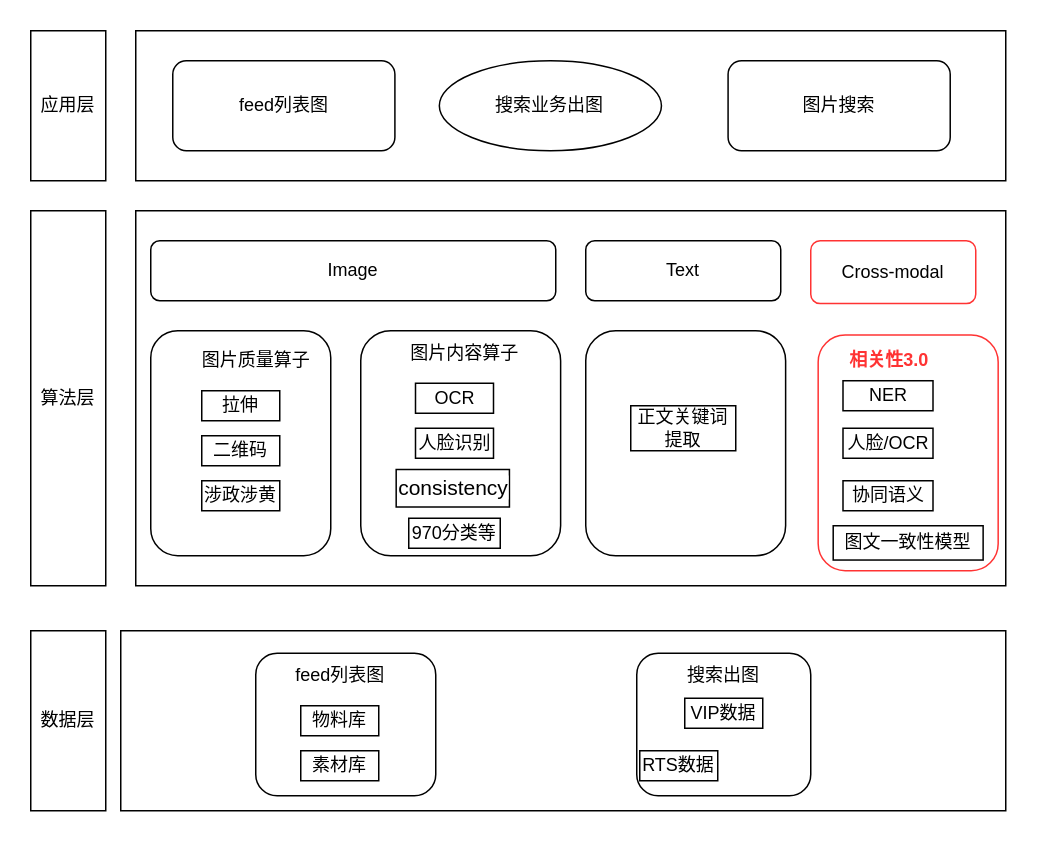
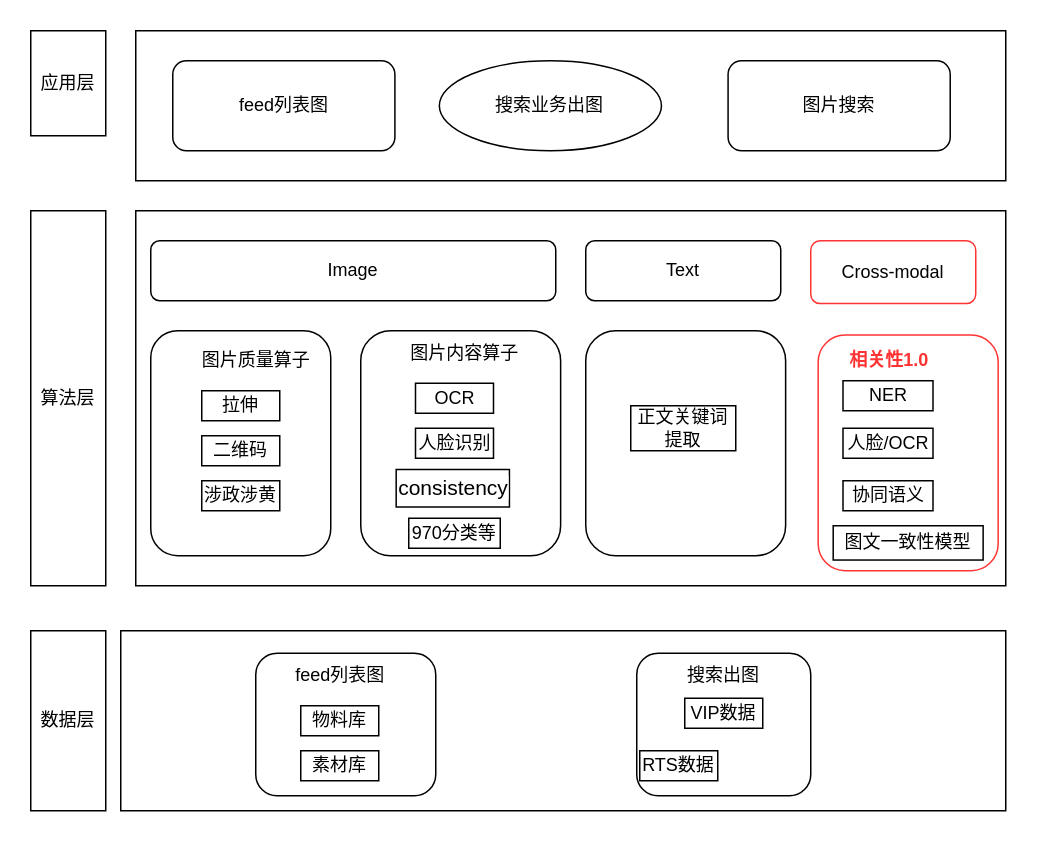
  <mxCell id="0" />
  <mxCell id="1" parent="0" />
  <mxCell id="2" value="" style="group" parent="1" vertex="1" connectable="0"><mxGeometry x="90" y="20" width="580" height="100" as="geometry" /></mxCell>
  <mxCell id="3" value="" style="rounded=0;whiteSpace=wrap;html=1;" parent="2" vertex="1"><mxGeometry width="580" height="100" as="geometry" /></mxCell>
  <mxCell id="4" value="feed列表图" style="rounded=1;whiteSpace=wrap;html=1;" parent="2" vertex="1"><mxGeometry x="24.681" y="20" width="148.085" height="60" as="geometry" /></mxCell>
  <mxCell id="5" value="搜索业务出图" style="ellipse;whiteSpace=wrap;html=1;" parent="2" vertex="1"><mxGeometry x="202.383" y="20" width="148.085" height="60" as="geometry" /></mxCell>
  <mxCell id="6" value="图片搜索" style="rounded=1;whiteSpace=wrap;html=1;" parent="2" vertex="1"><mxGeometry x="394.894" y="20" width="148.085" height="60" as="geometry" /></mxCell>
  <mxCell id="7" value="" style="rounded=0;whiteSpace=wrap;html=1;" parent="1" vertex="1"><mxGeometry x="90" y="140" width="580" height="250" as="geometry" /></mxCell>
  <mxCell id="8" value="" style="group" parent="1" vertex="1" connectable="0"><mxGeometry x="100" y="160" width="273.25" height="210" as="geometry" /></mxCell>
  <mxCell id="9" value="" style="group" parent="8" vertex="1" connectable="0"><mxGeometry x="140" y="60" width="133.25" height="150" as="geometry" /></mxCell>
  <mxCell id="10" value="" style="rounded=1;whiteSpace=wrap;html=1;" parent="9" vertex="1"><mxGeometry width="133.25" height="150" as="geometry" /></mxCell>
  <mxCell id="11" value="图片内容算子" style="text;html=1;align=center;verticalAlign=middle;resizable=0;points=[];autosize=1;strokeColor=none;fillColor=none;" parent="9" vertex="1"><mxGeometry x="23.62" y="5" width="90" height="20" as="geometry" /></mxCell>
  <mxCell id="12" value="&lt;font color=&quot;#000000&quot;&gt;OCR&lt;/font&gt;" style="rounded=0;whiteSpace=wrap;html=1;fontColor=#FF3333;" parent="9" vertex="1"><mxGeometry x="36.5" y="35" width="52" height="20" as="geometry" /></mxCell>
  <mxCell id="13" value="&lt;font color=&quot;#000000&quot;&gt;人脸识别&lt;/font&gt;" style="rounded=0;whiteSpace=wrap;html=1;fontColor=#FF3333;" parent="9" vertex="1"><mxGeometry x="36.5" y="65" width="52" height="20" as="geometry" /></mxCell>
  <mxCell id="14" value="&lt;font color=&quot;#000000&quot;&gt;970分类等&lt;br&gt;&lt;/font&gt;" style="rounded=0;whiteSpace=wrap;html=1;fontColor=#FF3333;" parent="9" vertex="1"><mxGeometry x="32" y="125" width="61" height="20" as="geometry" /></mxCell>
  <mxCell id="15" value="&lt;span style=&quot;color: rgb(0 , 0 , 0) ; font-family: &amp;#34;arial&amp;#34; , sans-serif ; font-size: 14px ; text-align: left ; background-color: rgb(255 , 255 , 255)&quot;&gt;consistency&lt;/span&gt;&lt;font color=&quot;#000000&quot;&gt;&lt;br&gt;&lt;/font&gt;" style="rounded=0;whiteSpace=wrap;html=1;fontColor=#FF3333;" parent="9" vertex="1"><mxGeometry x="23.62" y="92.5" width="75.5" height="25" as="geometry" /></mxCell>
  <mxCell id="16" value="" style="group" parent="8" vertex="1" connectable="0"><mxGeometry y="60" width="250" height="150" as="geometry" /></mxCell>
  <mxCell id="17" value="" style="rounded=1;whiteSpace=wrap;html=1;" parent="16" vertex="1"><mxGeometry width="120" height="150" as="geometry" /></mxCell>
  <mxCell id="18" value="图片质量算子" style="text;html=1;align=center;verticalAlign=middle;resizable=0;points=[];autosize=1;strokeColor=none;fillColor=none;" parent="16" vertex="1"><mxGeometry x="25" y="10" width="90" height="20" as="geometry" /></mxCell>
  <mxCell id="19" value="&lt;font color=&quot;#000000&quot;&gt;拉伸&lt;/font&gt;" style="rounded=0;whiteSpace=wrap;html=1;fontColor=#FF3333;" parent="16" vertex="1"><mxGeometry x="34" y="40" width="52" height="20" as="geometry" /></mxCell>
  <mxCell id="20" value="&lt;font color=&quot;#000000&quot;&gt;二维码&lt;/font&gt;" style="rounded=0;whiteSpace=wrap;html=1;fontColor=#FF3333;" parent="16" vertex="1"><mxGeometry x="34" y="70" width="52" height="20" as="geometry" /></mxCell>
  <mxCell id="21" value="&lt;font color=&quot;#000000&quot;&gt;涉政涉黄&lt;/font&gt;" style="rounded=0;whiteSpace=wrap;html=1;fontColor=#FF3333;" parent="16" vertex="1"><mxGeometry x="34" y="100" width="52" height="20" as="geometry" /></mxCell>
  <mxCell id="22" value="Image" style="rounded=1;whiteSpace=wrap;html=1;fontColor=#000000;" parent="8" vertex="1"><mxGeometry width="270" height="40" as="geometry" /></mxCell>
  <mxCell id="23" value="" style="group" parent="1" vertex="1" connectable="0"><mxGeometry x="390" y="160" width="133.25" height="210" as="geometry" /></mxCell>
  <mxCell id="24" value="" style="group" parent="23" vertex="1" connectable="0"><mxGeometry y="60" width="133.25" height="150" as="geometry" /></mxCell>
  <mxCell id="25" value="" style="rounded=1;whiteSpace=wrap;html=1;" parent="24" vertex="1"><mxGeometry width="133.25" height="150" as="geometry" /></mxCell>
  <mxCell id="26" value="正文关键词提取" style="rounded=0;whiteSpace=wrap;html=1;fontColor=#000000;" parent="24" vertex="1"><mxGeometry x="30" y="50" width="70" height="30" as="geometry" /></mxCell>
  <mxCell id="27" value="Text" style="rounded=1;whiteSpace=wrap;html=1;fontColor=#000000;" parent="23" vertex="1"><mxGeometry width="130" height="40" as="geometry" /></mxCell>
  <mxCell id="28" value="" style="group;container=1;" parent="1" vertex="1" connectable="0"><mxGeometry x="540" y="160" width="124.95" height="220" as="geometry" /></mxCell>
  <mxCell id="29" value="" style="group;container=1;" parent="28" vertex="1" connectable="0"><mxGeometry x="4.95" y="62.857" width="120" height="157.143" as="geometry" /></mxCell>
  <mxCell id="30" value="" style="rounded=1;whiteSpace=wrap;html=1;container=1;fillColor=#FFFFFF;strokeColor=#FF3333;" parent="29" vertex="1"><mxGeometry width="120" height="157.143" as="geometry"><mxRectangle width="50" height="40" as="alternateBounds" /></mxGeometry></mxCell>
- <mxCell id="31" value="&lt;font color=&quot;#ff3333&quot;&gt;&lt;b&gt;相关性3.0&lt;/b&gt;&lt;/font&gt;" style="text;html=1;align=center;verticalAlign=middle;resizable=0;points=[];autosize=1;strokeColor=none;fillColor=none;" parent="30" vertex="1"><mxGeometry x="11.55" y="7.146" width="70" height="20" as="geometry" /></mxCell>
+ <mxCell id="31" value="&lt;font color=&quot;#ff3333&quot;&gt;&lt;b&gt;相关性1.0&lt;/b&gt;&lt;/font&gt;" style="text;html=1;align=center;verticalAlign=middle;resizable=0;points=[];autosize=1;strokeColor=none;fillColor=none;" parent="30" vertex="1"><mxGeometry x="11.55" y="7.146" width="70" height="20" as="geometry" /></mxCell>
  <mxCell id="32" value="人脸/OCR" style="rounded=0;whiteSpace=wrap;html=1;strokeColor=#000000;fillColor=#FFFFFF;" parent="30" vertex="1"><mxGeometry x="16.55" y="62.143" width="60" height="20" as="geometry" /></mxCell>
  <mxCell id="33" value="协同语义" style="rounded=0;whiteSpace=wrap;html=1;strokeColor=#000000;fillColor=#FFFFFF;" parent="30" vertex="1"><mxGeometry x="16.55" y="97.143" width="60" height="20" as="geometry" /></mxCell>
  <mxCell id="34" value="图文一致性模型" style="rounded=0;whiteSpace=wrap;html=1;strokeColor=#000000;fillColor=#FFFFFF;" parent="30" vertex="1"><mxGeometry x="10.02" y="127.14" width="99.95" height="22.86" as="geometry" /></mxCell>
  <mxCell id="35" value="NER" style="rounded=0;whiteSpace=wrap;html=1;strokeColor=#000000;fillColor=#FFFFFF;" parent="29" vertex="1"><mxGeometry x="16.55" y="30.473" width="60" height="20" as="geometry" /></mxCell>
  <mxCell id="36" value="Cross-modal" style="rounded=1;whiteSpace=wrap;html=1;fillColor=#FFFFFF;strokeColor=#FF3333;" parent="28" vertex="1"><mxGeometry width="110.0" height="41.905" as="geometry" /></mxCell>
- <mxCell id="37" value="应用层" style="rounded=0;whiteSpace=wrap;html=1;fontColor=#000000;" parent="1" vertex="1"><mxGeometry x="20" y="20" width="50" height="100" as="geometry" /></mxCell>
+ <mxCell id="37" value="应用层" style="rounded=0;whiteSpace=wrap;html=1;fontColor=#000000;" parent="1" vertex="1"><mxGeometry x="20" y="20" width="50" height="70" as="geometry" /></mxCell>
  <mxCell id="38" value="算法层" style="rounded=0;whiteSpace=wrap;html=1;fontColor=#000000;" parent="1" vertex="1"><mxGeometry x="20" y="140" width="50" height="250" as="geometry" /></mxCell>
  <mxCell id="39" value="" style="rounded=0;whiteSpace=wrap;html=1;fontColor=#000000;" parent="1" vertex="1"><mxGeometry x="80" y="420" width="590" height="120" as="geometry" /></mxCell>
  <mxCell id="40" value="数据层" style="rounded=0;whiteSpace=wrap;html=1;fontColor=#000000;" parent="1" vertex="1"><mxGeometry x="20" y="420" width="50" height="120" as="geometry" /></mxCell>
  <mxCell id="41" value="" style="group" parent="1" vertex="1" connectable="0"><mxGeometry x="170" y="435" width="120" height="95" as="geometry" /></mxCell>
  <mxCell id="42" value="" style="rounded=1;whiteSpace=wrap;html=1;fontColor=#000000;" parent="41" vertex="1"><mxGeometry width="120" height="95" as="geometry" /></mxCell>
  <mxCell id="43" value="feed列表图" style="text;html=1;align=center;verticalAlign=middle;resizable=0;points=[];autosize=1;strokeColor=none;fillColor=none;fontColor=#000000;" parent="41" vertex="1"><mxGeometry x="21" y="5" width="70" height="20" as="geometry" /></mxCell>
  <mxCell id="44" value="&lt;font color=&quot;#000000&quot;&gt;物料库&lt;/font&gt;" style="rounded=0;whiteSpace=wrap;html=1;fontColor=#FF3333;" parent="41" vertex="1"><mxGeometry x="30" y="35" width="52" height="20" as="geometry" /></mxCell>
  <mxCell id="45" value="&lt;font color=&quot;#000000&quot;&gt;素材库&lt;/font&gt;" style="rounded=0;whiteSpace=wrap;html=1;fontColor=#FF3333;" parent="41" vertex="1"><mxGeometry x="30" y="65" width="52" height="20" as="geometry" /></mxCell>
  <mxCell id="46" value="" style="group" parent="1" vertex="1" connectable="0"><mxGeometry x="424" y="435" width="116" height="95" as="geometry" /></mxCell>
  <mxCell id="47" value="" style="rounded=1;whiteSpace=wrap;html=1;fontColor=#000000;" parent="46" vertex="1"><mxGeometry width="116" height="95" as="geometry" /></mxCell>
  <mxCell id="48" value="搜索出图" style="text;html=1;strokeColor=none;fillColor=none;align=center;verticalAlign=middle;whiteSpace=wrap;rounded=0;fontColor=#000000;" parent="46" vertex="1"><mxGeometry x="28" width="60" height="30" as="geometry" /></mxCell>
  <mxCell id="49" value="&lt;font color=&quot;#000000&quot;&gt;VIP数据&lt;/font&gt;" style="rounded=0;whiteSpace=wrap;html=1;fontColor=#FF3333;" parent="46" vertex="1"><mxGeometry x="32" y="30" width="52" height="20" as="geometry" /></mxCell>
  <mxCell id="50" value="&lt;font color=&quot;#000000&quot;&gt;RTS数据&lt;br&gt;&lt;/font&gt;" style="rounded=0;whiteSpace=wrap;html=1;fontColor=#FF3333;" parent="46" vertex="1"><mxGeometry x="2" y="65" width="52" height="20" as="geometry" /></mxCell>
